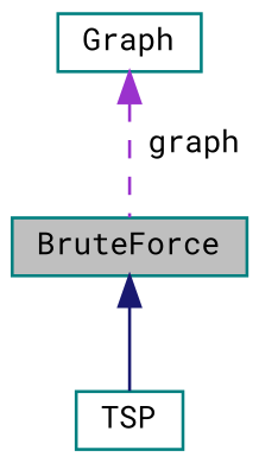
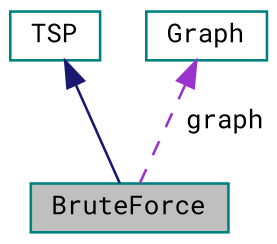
  digraph {
    fontname="Roboto Mono"
    node [color=teal fillcolor=white fontname="Roboto Mono" fontsize=10 shape=record style=filled]
    edge [dir=back fontname="Roboto Mono" fontsize=10 labelfontname=Helvetica labelfontsize=10]
    n1 [fillcolor=grey75 fontcolor=black height=0.2 label=BruteForce width=0.4]
    n2 [height=0.2 label=TSP width=0.4]
    n3 [height=0.2 label="Graph" width=0.4]
-   n1 -> n2 [color=midnightblue style=solid]
+   n2 -> n1 [color=midnightblue style=solid]
    n3 -> n1 [color=darkorchid3 label=" graph" style=dashed]
  }
